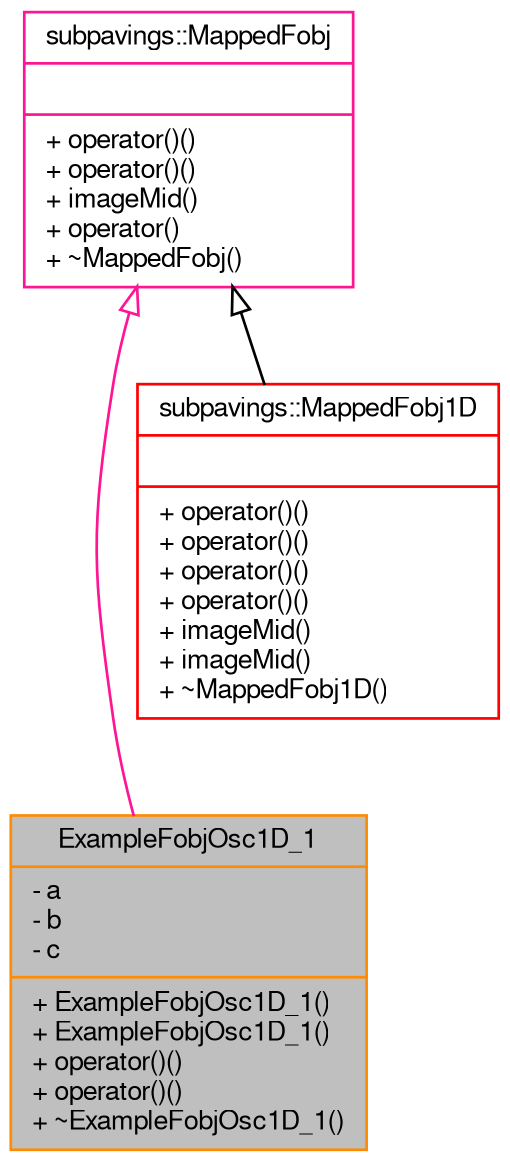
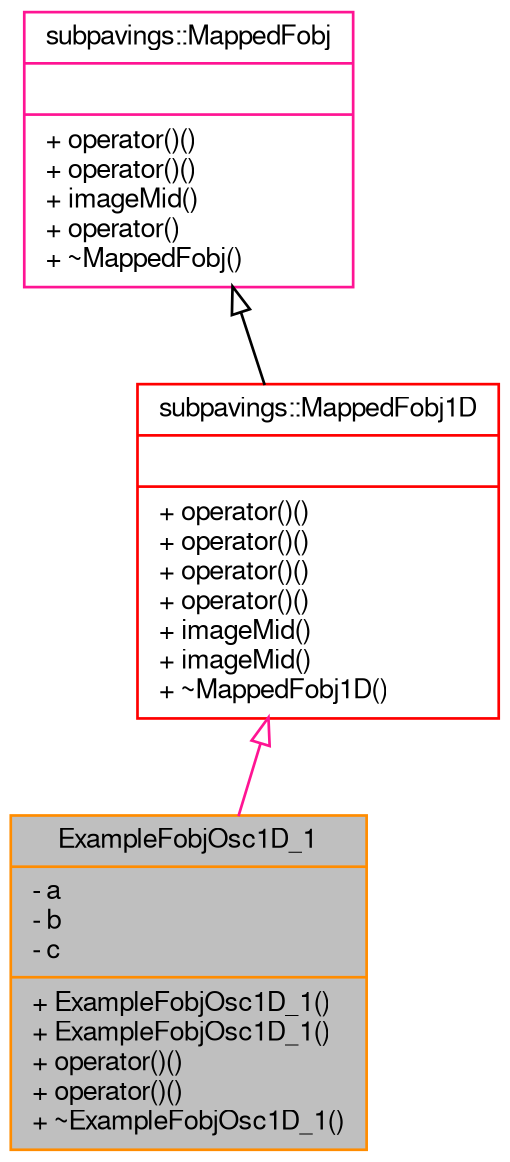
  digraph {
    node [fillcolor=white fontname=FreeSans fontsize=10 shape=record style=filled]
    edge [arrowtail=onormal dir=back fontname=FreeSans fontsize=10 labelfontname=FreeSans labelfontsize=10 style=solid]
    n1 [color=darkorange fillcolor=grey75 fontcolor=black height=0.2 label="{ExampleFobjOsc1D_1\n|- a\l- b\l- c\l|+ ExampleFobjOsc1D_1()\l+ ExampleFobjOsc1D_1()\l+ operator()()\l+ operator()()\l+ ~ExampleFobjOsc1D_1()\l}" width=0.4]
    n2 [color=red height=0.2 label="{subpavings::MappedFobj1D\n||+ operator()()\l+ operator()()\l+ operator()()\l+ operator()()\l+ imageMid()\l+ imageMid()\l+ ~MappedFobj1D()\l}" width=0.4]
    n3 [color=deeppink height=0.2 label="{subpavings::MappedFobj\n||+ operator()()\l+ operator()()\l+ imageMid()\l+ operator()\l+ ~MappedFobj()\l}" width=0.4]
-   n3 -> n1 [color=deeppink]
+   n2 -> n1 [color=deeppink]
    n3 -> n2 [color=black]
  }
